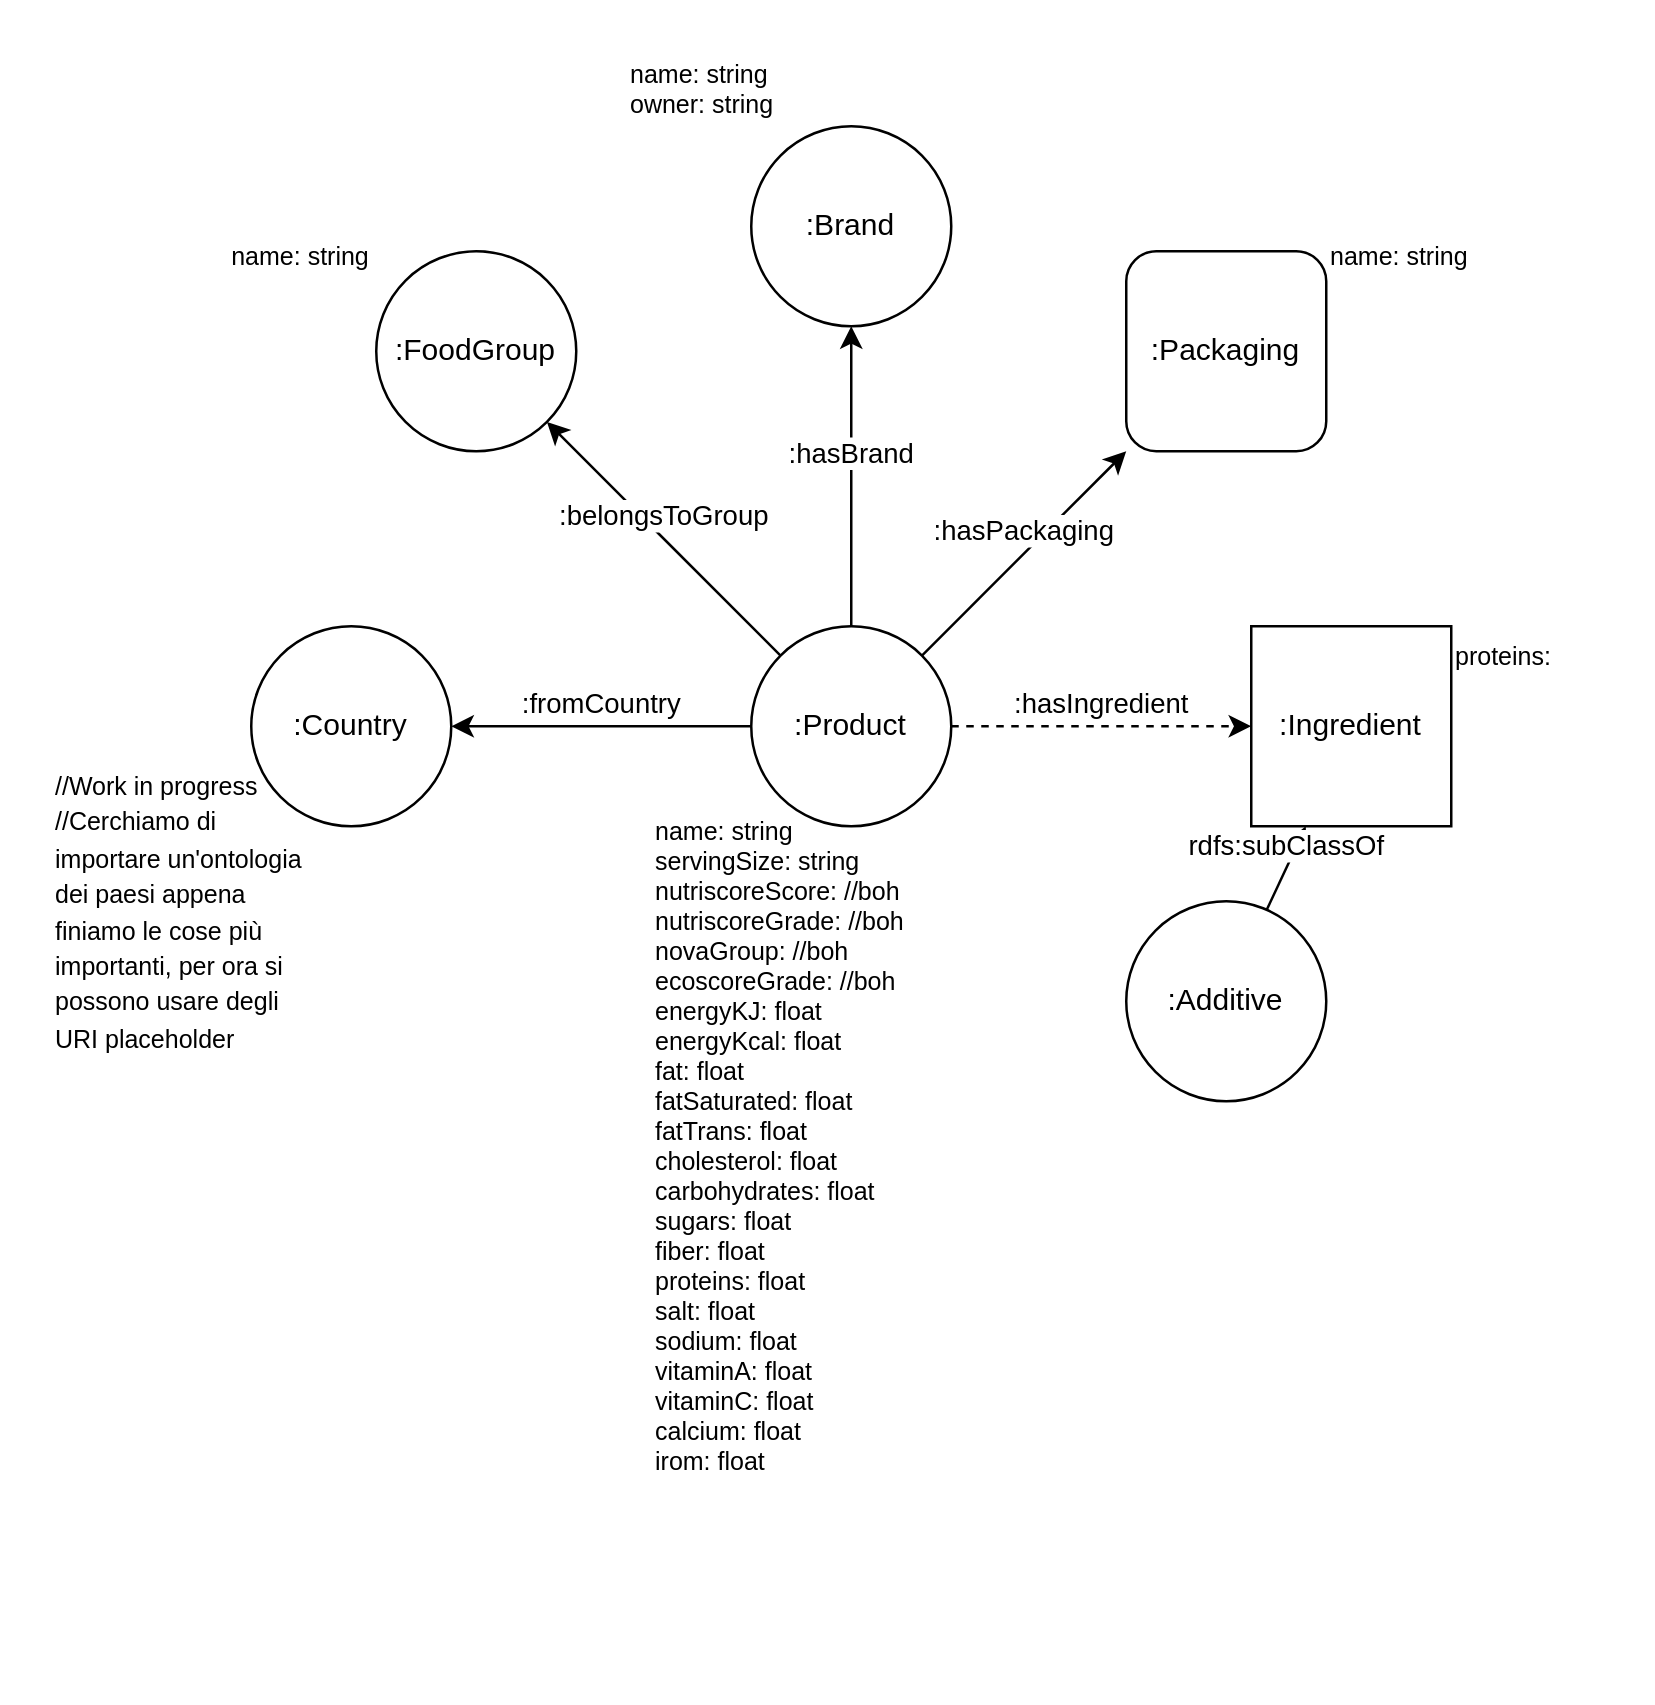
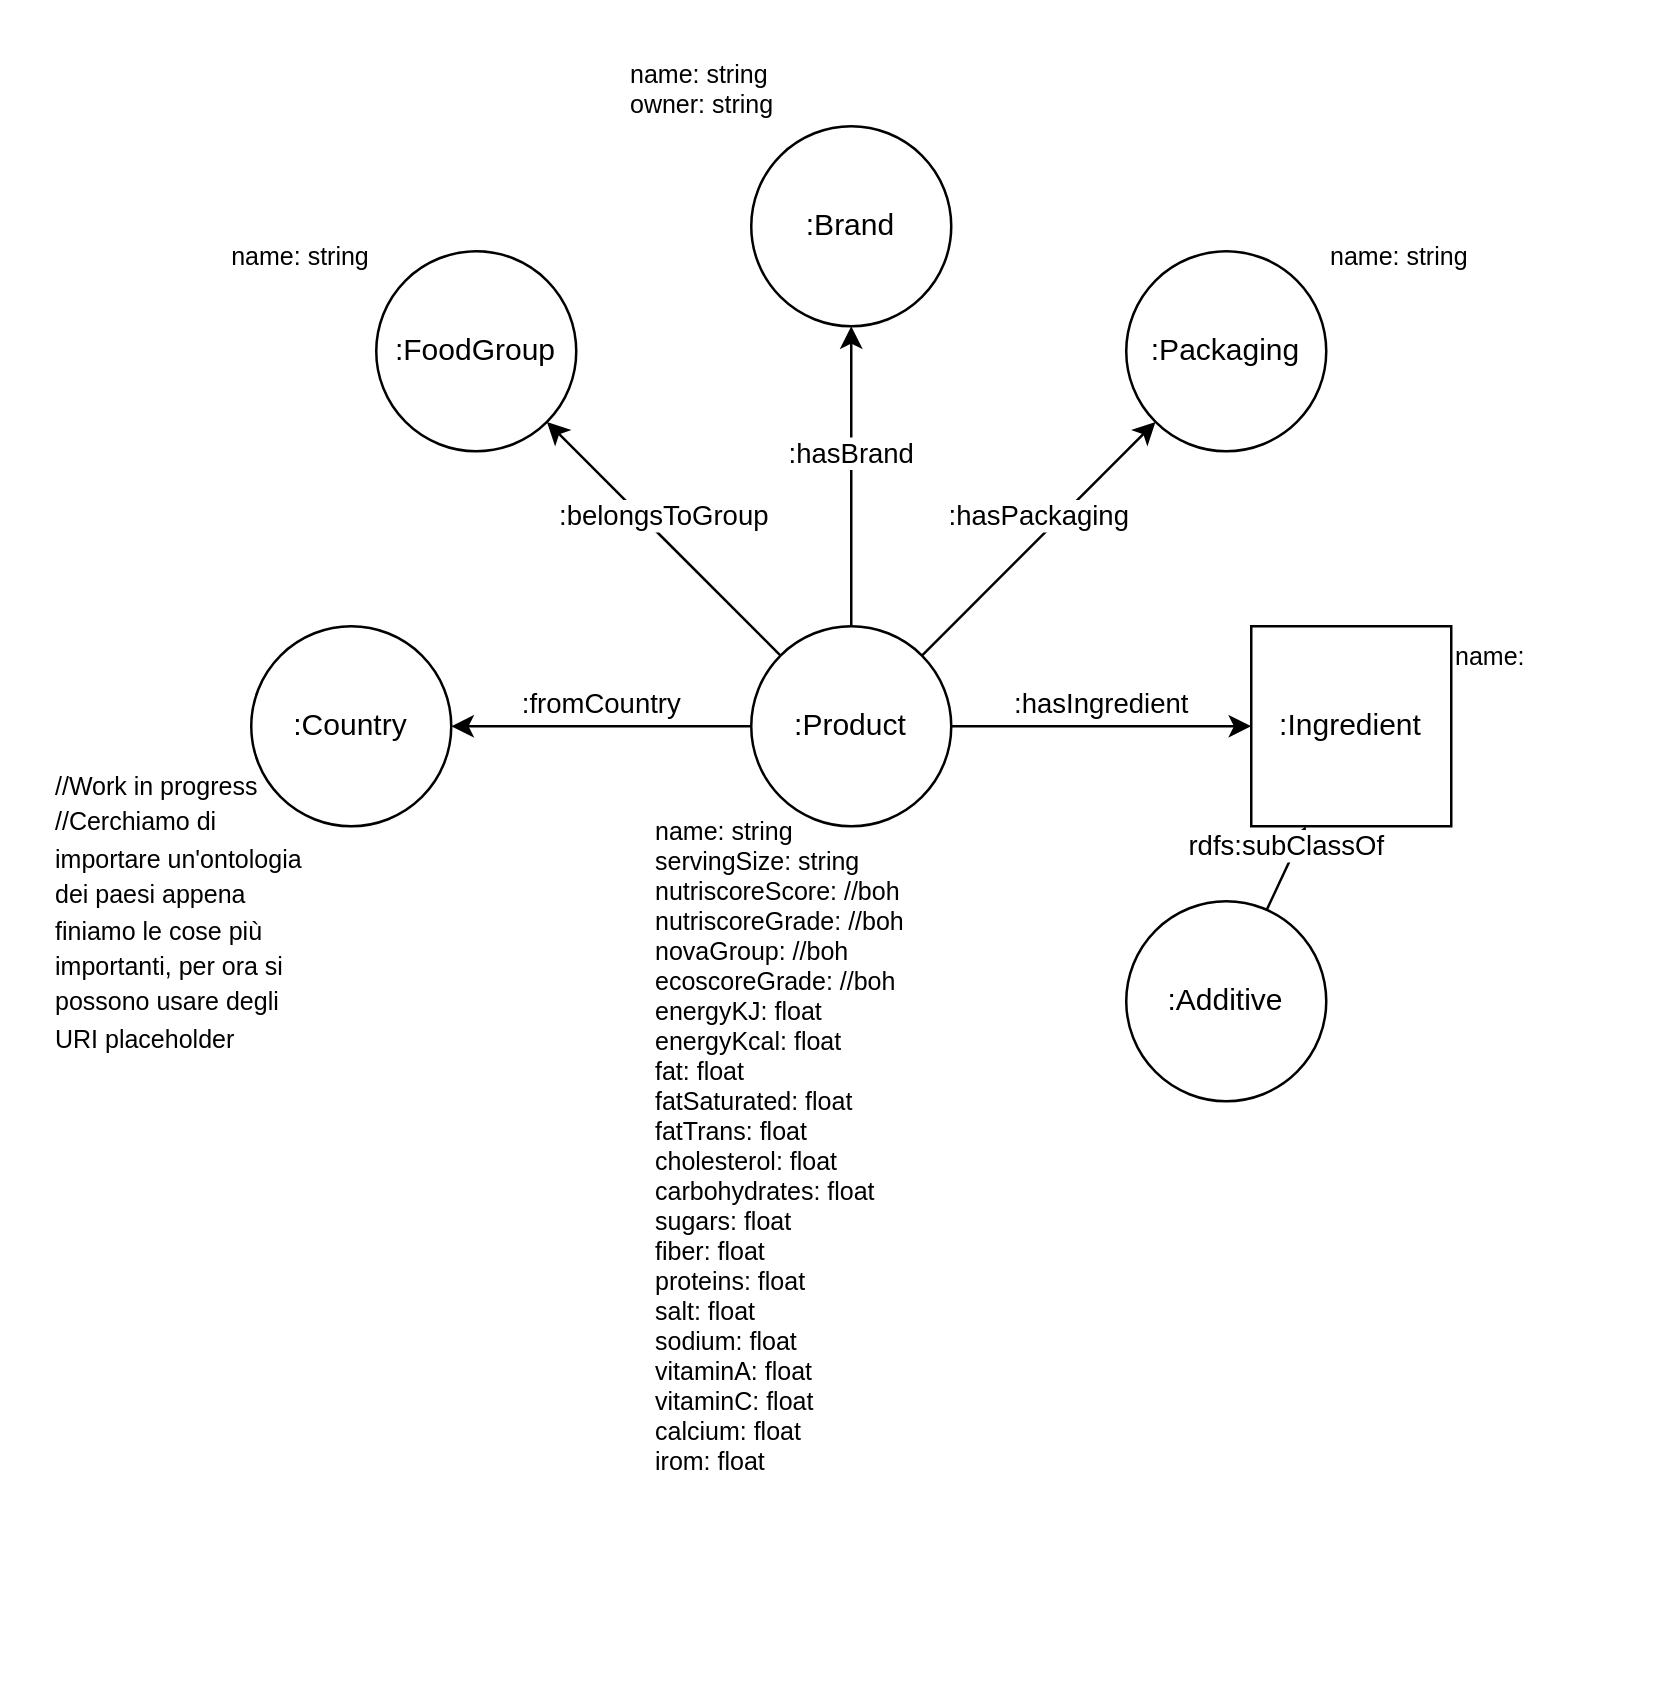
  <mxCell id="0" />
  <mxCell id="1" parent="0" />
  <mxCell id="2" value=":Product" style="ellipse;whiteSpace=wrap;html=1;aspect=fixed;" vertex="1" parent="1"><mxGeometry x="300" y="250" width="80" height="80" as="geometry" /></mxCell>
  <mxCell id="3" value=":hasBrand" style="endArrow=classic;html=1;rounded=0;exitX=0.5;exitY=0;exitDx=0;exitDy=0;verticalAlign=bottom;" edge="1" parent="1" source="2" target="6"><mxGeometry width="50" height="50" relative="1" as="geometry"><mxPoint x="320" y="290" as="sourcePoint" /><mxPoint x="340" y="130" as="targetPoint" /></mxGeometry></mxCell>
- <mxCell id="4" value=":hasIngredient" style="endArrow=classic;html=1;rounded=0;verticalAlign=bottom;dashed=1;" edge="1" parent="1" source="2" target="7"><mxGeometry width="50" height="50" relative="1" as="geometry"><mxPoint x="450" y="240" as="sourcePoint" /><mxPoint x="500" y="290" as="targetPoint" /></mxGeometry></mxCell>
+ <mxCell id="4" value=":hasIngredient" style="endArrow=classic;html=1;rounded=0;verticalAlign=bottom;" edge="1" parent="1" source="2" target="7"><mxGeometry width="50" height="50" relative="1" as="geometry"><mxPoint x="450" y="240" as="sourcePoint" /><mxPoint x="500" y="290" as="targetPoint" /></mxGeometry></mxCell>
  <mxCell id="5" value=":fromCountry" style="endArrow=classic;html=1;rounded=0;verticalAlign=bottom;" edge="1" parent="1" source="2" target="8"><mxGeometry width="50" height="50" relative="1" as="geometry"><mxPoint x="320" y="290" as="sourcePoint" /><mxPoint x="180" y="290" as="targetPoint" /><mxPoint as="offset" /></mxGeometry></mxCell>
  <mxCell id="6" value=":Brand" style="ellipse;whiteSpace=wrap;html=1;aspect=fixed;" vertex="1" parent="1"><mxGeometry x="300" y="50" width="80" height="80" as="geometry" /></mxCell>
  <mxCell id="7" value=":Ingredient" style="whiteSpace=wrap;html=1;aspect=fixed;rounded=0;" vertex="1" parent="1"><mxGeometry x="500" y="250" width="80" height="80" as="geometry" /></mxCell>
  <mxCell id="8" value=":Country" style="ellipse;whiteSpace=wrap;html=1;aspect=fixed;" vertex="1" parent="1"><mxGeometry x="100" y="250" width="80" height="80" as="geometry" /></mxCell>
  <mxCell id="9" value="rdfs:subClassOf" style="endArrow=classic;html=1;rounded=0;verticalAlign=bottom;" edge="1" parent="1" source="10" target="7"><mxGeometry width="50" height="50" relative="1" as="geometry"><mxPoint x="540" y="410" as="sourcePoint" /><mxPoint x="320" y="290" as="targetPoint" /></mxGeometry></mxCell>
  <mxCell id="10" value=":Additive" style="ellipse;whiteSpace=wrap;html=1;aspect=fixed;" vertex="1" parent="1"><mxGeometry x="450" y="360" width="80" height="80" as="geometry" /></mxCell>
  <mxCell id="11" value=":hasPackaging" style="endArrow=classic;html=1;rounded=0;verticalAlign=bottom;" edge="1" parent="1" source="2" target="14"><mxGeometry width="50" height="50" relative="1" as="geometry"><mxPoint x="320" y="290" as="sourcePoint" /><mxPoint x="450" y="180" as="targetPoint" /></mxGeometry></mxCell>
  <mxCell id="12" value=":belongsToGroup" style="endArrow=classic;html=1;rounded=0;labelPosition=center;verticalLabelPosition=middle;align=center;verticalAlign=bottom;" edge="1" parent="1" source="2" target="13"><mxGeometry width="50" height="50" relative="1" as="geometry"><mxPoint x="320" y="290" as="sourcePoint" /><mxPoint x="230" y="180" as="targetPoint" /><Array as="points"><mxPoint x="260" y="210" /></Array></mxGeometry></mxCell>
  <mxCell id="13" value=":FoodGroup" style="ellipse;whiteSpace=wrap;html=1;aspect=fixed;" vertex="1" parent="1"><mxGeometry x="150" y="100" width="80" height="80" as="geometry" /></mxCell>
- <mxCell id="14" value=":Packaging" style="whiteSpace=wrap;html=1;aspect=fixed;rounded=1;" vertex="1" parent="1"><mxGeometry x="450" y="100" width="80" height="80" as="geometry" /></mxCell>
+ <mxCell id="14" value=":Packaging" style="ellipse;whiteSpace=wrap;html=1;aspect=fixed;" vertex="1" parent="1"><mxGeometry x="450" y="100" width="80" height="80" as="geometry" /></mxCell>
  <mxCell id="15" value="&lt;font size=&quot;1&quot;&gt;//Work in progress&lt;br&gt;//Cerchiamo di importare un'ontologia dei paesi appena finiamo le cose più importanti, per ora si possono usare degli URI placeholder&lt;br&gt;&lt;/font&gt;" style="text;html=1;strokeColor=none;fillColor=none;align=left;verticalAlign=top;whiteSpace=wrap;rounded=0;" vertex="1" parent="1"><mxGeometry x="20" y="300" width="110" height="130" as="geometry" /></mxCell>
  <mxCell id="16" value="name: string&lt;br&gt;" style="text;html=1;strokeColor=none;fillColor=none;align=center;verticalAlign=top;whiteSpace=wrap;rounded=0;fontSize=10;" vertex="1" parent="1"><mxGeometry x="80" y="90" width="80" height="30" as="geometry" /></mxCell>
  <mxCell id="17" value="name: string&lt;br&gt;owner: string" style="text;html=1;strokeColor=none;fillColor=none;align=left;verticalAlign=middle;whiteSpace=wrap;rounded=0;fontSize=10;" vertex="1" parent="1"><mxGeometry x="250" y="20" width="80" height="30" as="geometry" /></mxCell>
  <mxCell id="18" value="name: string" style="text;html=1;strokeColor=none;fillColor=none;align=left;verticalAlign=top;whiteSpace=wrap;rounded=0;fontSize=10;" vertex="1" parent="1"><mxGeometry x="530" y="90" width="60" height="30" as="geometry" /></mxCell>
- <mxCell id="19" value="proteins:&amp;nbsp;" style="text;html=1;strokeColor=none;fillColor=none;align=left;verticalAlign=top;whiteSpace=wrap;rounded=0;fontSize=10;" vertex="1" parent="1"><mxGeometry x="580" y="250" width="60" height="30" as="geometry" /></mxCell>
+ <mxCell id="19" value="name:&amp;nbsp;" style="text;html=1;strokeColor=none;fillColor=none;align=left;verticalAlign=top;whiteSpace=wrap;rounded=0;fontSize=10;" vertex="1" parent="1"><mxGeometry x="580" y="250" width="60" height="30" as="geometry" /></mxCell>
  <mxCell id="20" value="name: string&lt;br&gt;servingSize: string&lt;br&gt;nutriscoreScore: //boh&lt;br&gt;nutriscoreGrade: //boh&lt;br&gt;novaGroup: //boh&lt;br&gt;ecoscoreGrade: //boh&lt;br&gt;energyKJ: float&lt;br&gt;energyKcal: float&lt;br&gt;fat: float&lt;br&gt;fatSaturated: float&lt;br&gt;fatTrans: float&lt;br&gt;cholesterol: float&lt;br&gt;carbohydrates: float&lt;br&gt;sugars: float&lt;br&gt;fiber: float&lt;br&gt;proteins: float&lt;br&gt;salt: float&lt;br&gt;sodium: float&lt;br&gt;vitaminA: float&lt;br&gt;vitaminC: float&lt;br&gt;calcium: float&lt;br&gt;irom: float" style="text;html=1;strokeColor=none;fillColor=none;align=left;verticalAlign=top;whiteSpace=wrap;rounded=0;fontSize=10;" vertex="1" parent="1"><mxGeometry x="260" y="320" width="160" height="340" as="geometry" /></mxCell>
